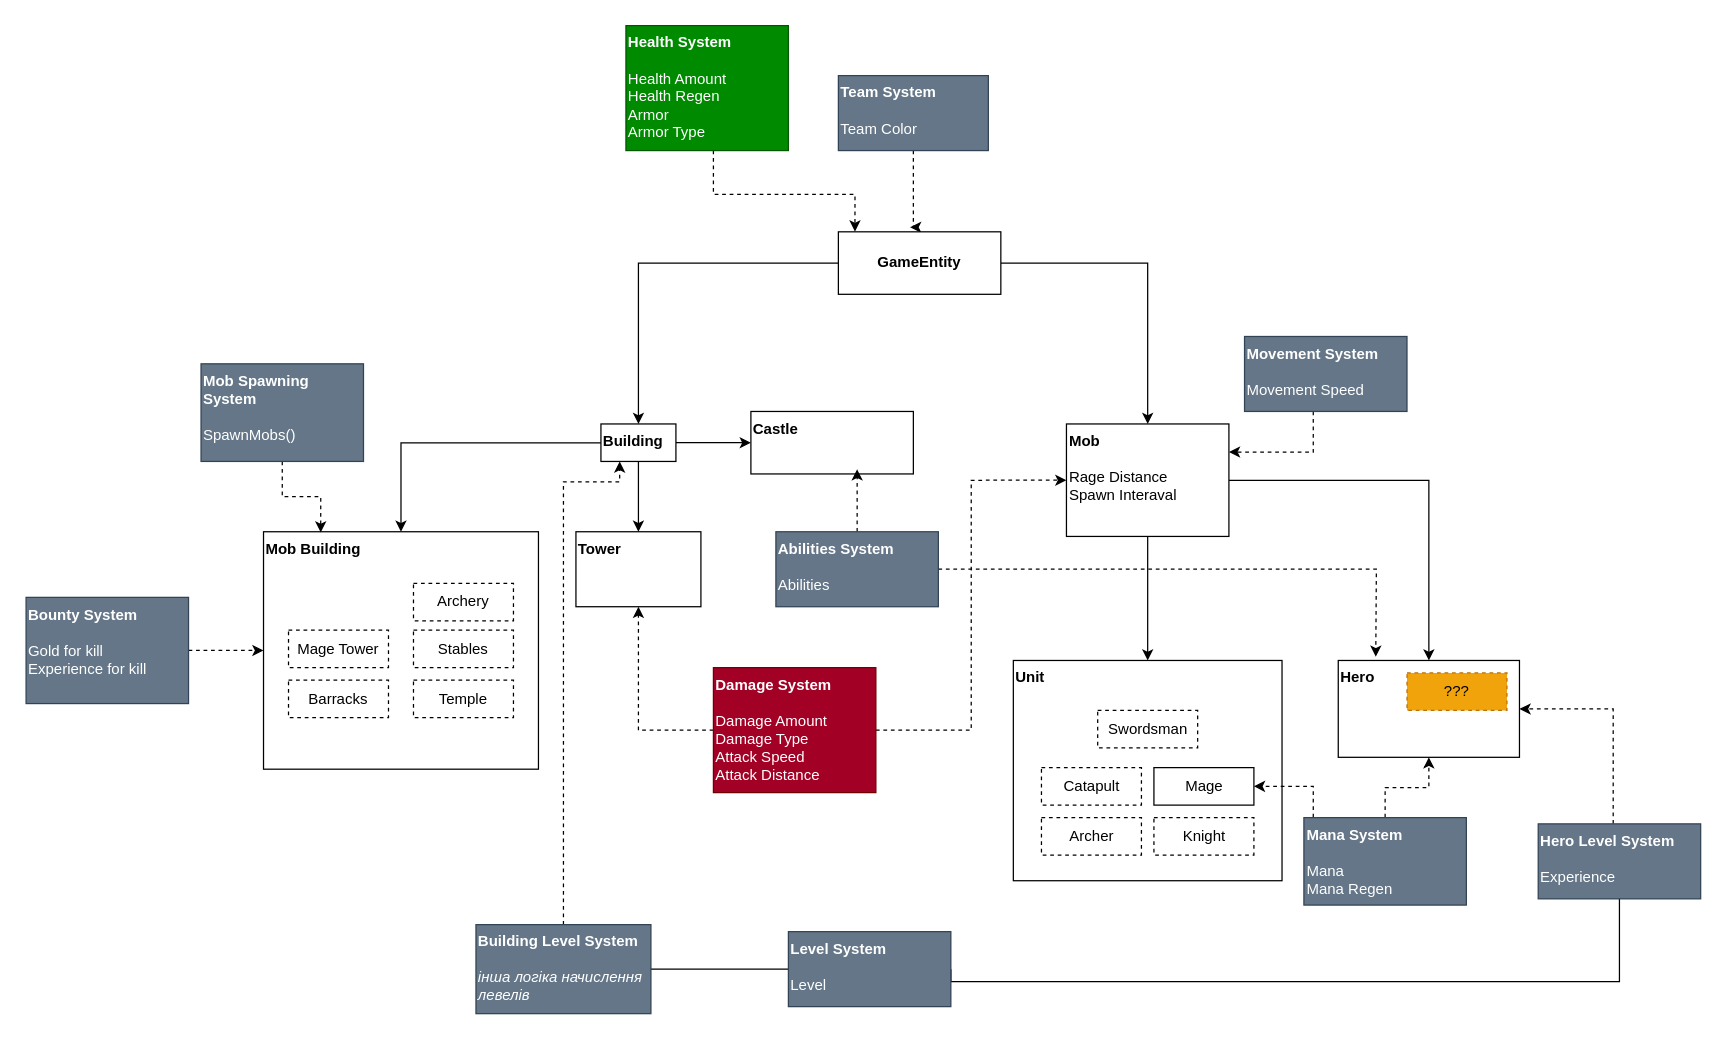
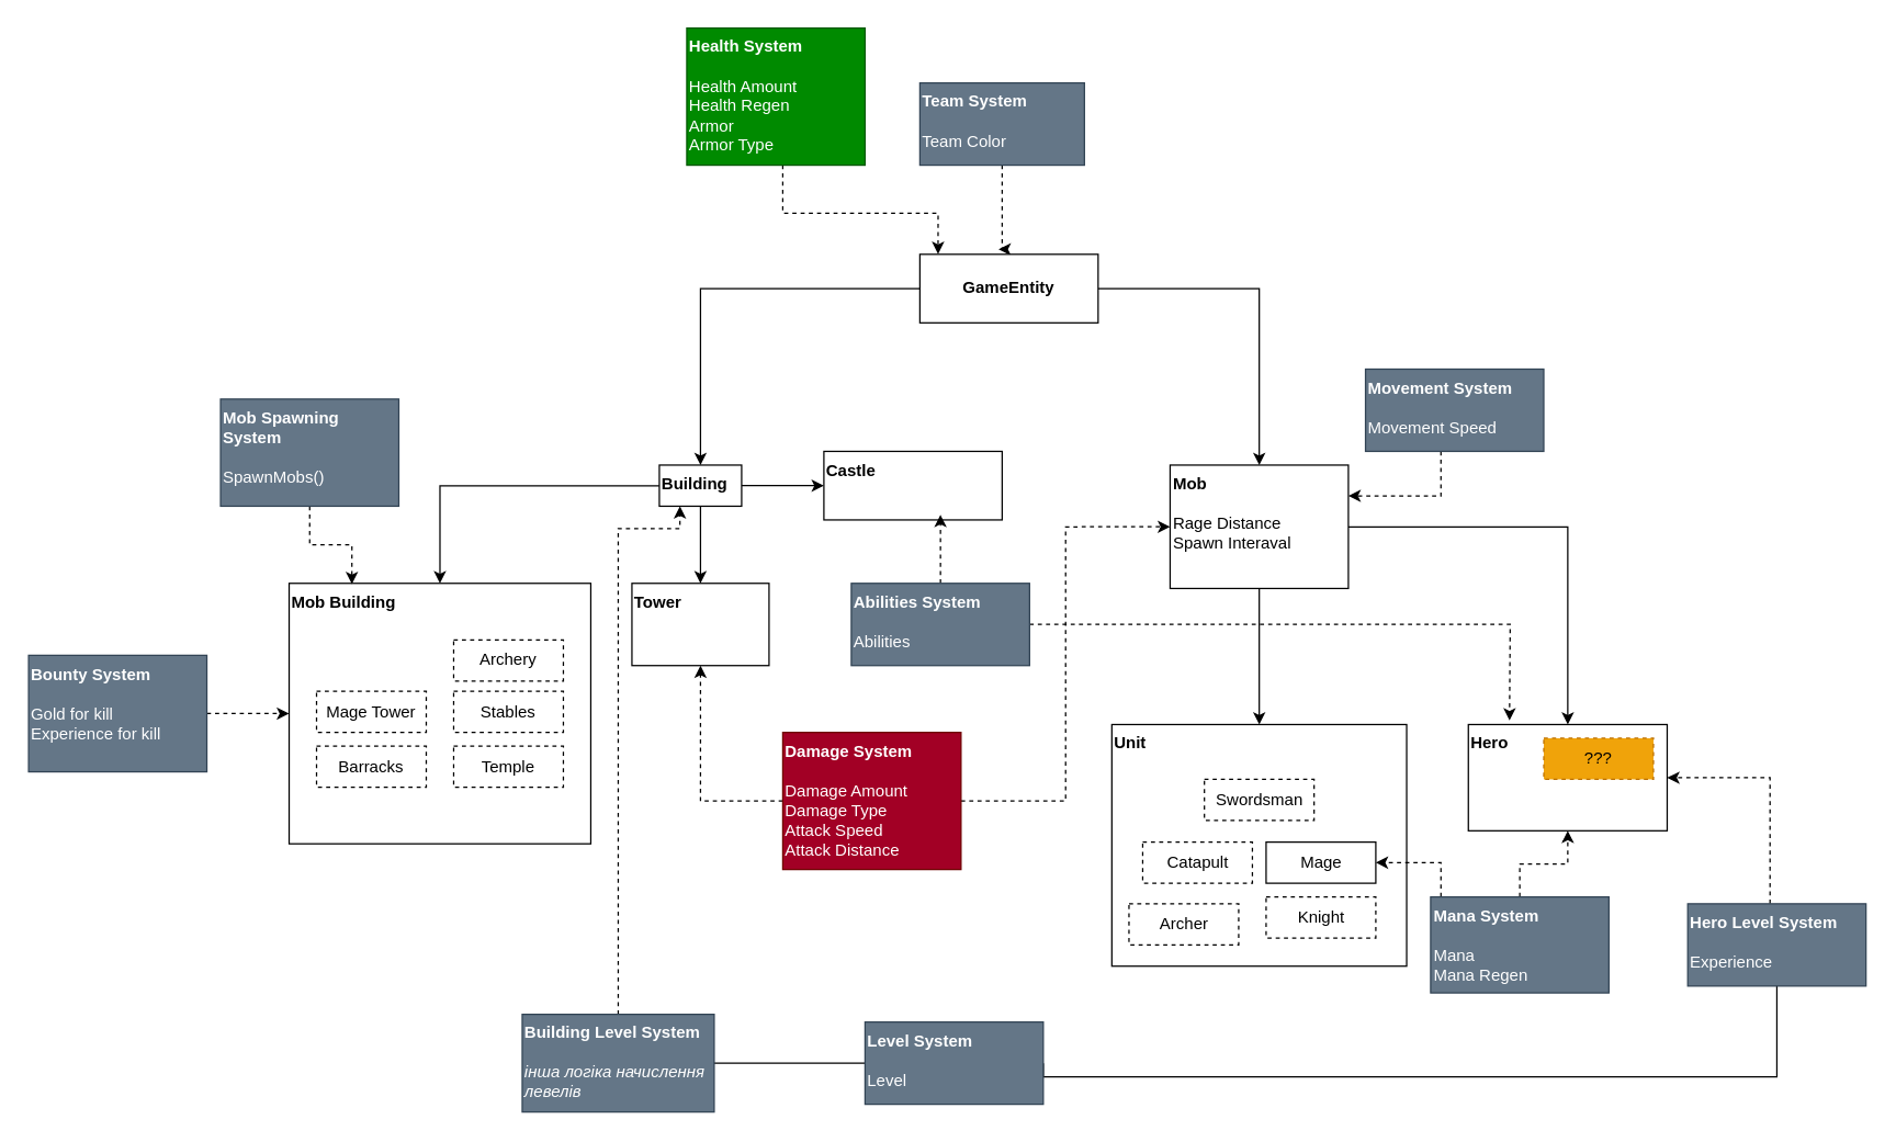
  <mxCell id="0" />
  <mxCell id="1" parent="0" />
  <mxCell id="2" style="edgeStyle=orthogonalEdgeStyle;rounded=0;orthogonalLoop=1;jettySize=auto;html=1;entryX=0;entryY=0.5;entryDx=0;entryDy=0;dashed=1;" edge="1" parent="1" source="4" target="15"><mxGeometry relative="1" as="geometry" /></mxCell>
  <mxCell id="3" style="edgeStyle=orthogonalEdgeStyle;rounded=0;orthogonalLoop=1;jettySize=auto;html=1;entryX=0.5;entryY=1;entryDx=0;entryDy=0;dashed=1;" edge="1" parent="1" source="4" target="8"><mxGeometry relative="1" as="geometry" /></mxCell>
  <mxCell id="4" value="&lt;b&gt;Damage System&lt;/b&gt;&lt;br&gt;&lt;br&gt;Damage Amount&lt;br&gt;Damage Type&lt;br&gt;Attack Speed&lt;br&gt;Attack Distance" style="rounded=0;whiteSpace=wrap;html=1;align=left;verticalAlign=top;fillColor=#a20025;strokeColor=#6F0000;fontColor=#ffffff;" parent="1" vertex="1"><mxGeometry x="570" y="533.75" width="130" height="100" as="geometry" /></mxCell>
  <mxCell id="5" style="edgeStyle=orthogonalEdgeStyle;rounded=0;orthogonalLoop=1;jettySize=auto;html=1;entryX=0.102;entryY=-0.003;entryDx=0;entryDy=0;entryPerimeter=0;dashed=1;" edge="1" parent="1" source="6" target="47"><mxGeometry relative="1" as="geometry"><Array as="points"><mxPoint x="570" y="155" /><mxPoint x="683" y="155" /></Array></mxGeometry></mxCell>
  <mxCell id="6" value="&lt;b&gt;Health System&lt;br&gt;&lt;/b&gt;&lt;br&gt;Health Amount&lt;br&gt;Health Regen&lt;br&gt;Armor&lt;br&gt;Armor Type" style="rounded=0;whiteSpace=wrap;html=1;align=left;verticalAlign=top;fillColor=#008a00;fontColor=#ffffff;strokeColor=#005700;" parent="1" vertex="1"><mxGeometry x="500" y="20" width="130" height="100" as="geometry" /></mxCell>
  <mxCell id="7" value="&lt;b&gt;Castle&lt;br&gt;&lt;/b&gt;" style="rounded=0;whiteSpace=wrap;html=1;align=left;verticalAlign=top;" parent="1" vertex="1"><mxGeometry x="600" y="328.75" width="130" height="50" as="geometry" /></mxCell>
  <mxCell id="8" value="&lt;b&gt;Tower&lt;br&gt;&lt;/b&gt;&lt;br&gt;" style="rounded=0;whiteSpace=wrap;html=1;align=left;verticalAlign=top;" parent="1" vertex="1"><mxGeometry x="460" y="425" width="100" height="60" as="geometry" /></mxCell>
  <mxCell id="9" style="edgeStyle=orthogonalEdgeStyle;rounded=0;orthogonalLoop=1;jettySize=auto;html=1;entryX=0.5;entryY=0;entryDx=0;entryDy=0;" parent="1" source="12" target="8" edge="1"><mxGeometry relative="1" as="geometry"><Array as="points"><mxPoint x="510" y="385" /><mxPoint x="510" y="385" /></Array></mxGeometry></mxCell>
  <mxCell id="10" style="edgeStyle=orthogonalEdgeStyle;rounded=0;orthogonalLoop=1;jettySize=auto;html=1;entryX=0.5;entryY=0;entryDx=0;entryDy=0;" parent="1" source="12" target="23" edge="1"><mxGeometry relative="1" as="geometry" /></mxCell>
  <mxCell id="11" style="edgeStyle=orthogonalEdgeStyle;rounded=0;orthogonalLoop=1;jettySize=auto;html=1;" parent="1" source="12" target="7" edge="1"><mxGeometry relative="1" as="geometry" /></mxCell>
  <mxCell id="12" value="&lt;b&gt;Building&lt;br&gt;&lt;/b&gt;&lt;br&gt;" style="rounded=0;whiteSpace=wrap;html=1;align=left;verticalAlign=top;" parent="1" vertex="1"><mxGeometry x="480" y="338.75" width="60" height="30" as="geometry" /></mxCell>
  <mxCell id="13" style="edgeStyle=orthogonalEdgeStyle;rounded=0;orthogonalLoop=1;jettySize=auto;html=1;entryX=0.5;entryY=0;entryDx=0;entryDy=0;" parent="1" source="15" target="17" edge="1"><mxGeometry relative="1" as="geometry" /></mxCell>
  <mxCell id="14" style="edgeStyle=orthogonalEdgeStyle;rounded=0;orthogonalLoop=1;jettySize=auto;html=1;entryX=0.5;entryY=0;entryDx=0;entryDy=0;" parent="1" source="15" target="16" edge="1"><mxGeometry relative="1" as="geometry" /></mxCell>
  <mxCell id="15" value="&lt;b&gt;Mob&lt;br&gt;&lt;/b&gt;&lt;br&gt;Rage Distance&lt;br&gt;Spawn Interaval&lt;br&gt;" style="rounded=0;whiteSpace=wrap;html=1;align=left;verticalAlign=top;" parent="1" vertex="1"><mxGeometry x="852.5" y="338.75" width="130" height="90" as="geometry" /></mxCell>
  <mxCell id="16" value="&lt;b&gt;Hero&lt;br&gt;&lt;/b&gt;&lt;br&gt;" style="rounded=0;whiteSpace=wrap;html=1;align=left;verticalAlign=top;" parent="1" vertex="1"><mxGeometry x="1070" y="528" width="145" height="77.5" as="geometry" /></mxCell>
  <mxCell id="17" value="&lt;b&gt;Unit&lt;/b&gt;&lt;br&gt;" style="rounded=0;whiteSpace=wrap;html=1;align=left;verticalAlign=top;" parent="1" vertex="1"><mxGeometry x="810" y="528" width="215" height="176.25" as="geometry" /></mxCell>
  <mxCell id="18" value="Catapult" style="rounded=0;whiteSpace=wrap;html=1;dashed=1;" parent="1" vertex="1"><mxGeometry x="832.5" y="613.75" width="80" height="30" as="geometry" /></mxCell>
  <mxCell id="19" value="Knight" style="rounded=0;whiteSpace=wrap;html=1;dashed=1;" parent="1" vertex="1"><mxGeometry x="922.5" y="653.75" width="80" height="30" as="geometry" /></mxCell>
- <mxCell id="20" value="Archer" style="rounded=0;whiteSpace=wrap;html=1;dashed=1;" parent="1" vertex="1"><mxGeometry x="832.5" y="653.75" width="80" height="30" as="geometry" /></mxCell>
+ <mxCell id="20" value="Archer" style="rounded=0;whiteSpace=wrap;html=1;dashed=1;" parent="1" vertex="1"><mxGeometry x="822.5" y="658.75" width="80" height="30" as="geometry" /></mxCell>
  <mxCell id="21" value="Swordsman" style="rounded=0;whiteSpace=wrap;html=1;dashed=1;" parent="1" vertex="1"><mxGeometry x="877.5" y="568" width="80" height="30" as="geometry" /></mxCell>
  <mxCell id="22" value="Mage" style="rounded=0;whiteSpace=wrap;html=1;dashed=0;" parent="1" vertex="1"><mxGeometry x="922.5" y="613.75" width="80" height="30" as="geometry" /></mxCell>
  <mxCell id="23" value="&lt;b&gt;Mob Building&lt;/b&gt;" style="rounded=0;whiteSpace=wrap;html=1;align=left;verticalAlign=top;" parent="1" vertex="1"><mxGeometry x="210" y="425" width="220" height="190" as="geometry" /></mxCell>
  <mxCell id="24" style="edgeStyle=orthogonalEdgeStyle;rounded=0;orthogonalLoop=1;jettySize=auto;html=1;entryX=1;entryY=0.5;entryDx=0;entryDy=0;dashed=1;" edge="1" parent="1" source="26" target="22"><mxGeometry relative="1" as="geometry"><mxPoint x="1040" y="645" as="targetPoint" /><Array as="points"><mxPoint x="1050" y="689" /><mxPoint x="1050" y="629" /></Array></mxGeometry></mxCell>
  <mxCell id="25" style="edgeStyle=orthogonalEdgeStyle;rounded=0;orthogonalLoop=1;jettySize=auto;html=1;entryX=0.5;entryY=1;entryDx=0;entryDy=0;dashed=1;" edge="1" parent="1" source="26" target="16"><mxGeometry relative="1" as="geometry" /></mxCell>
  <mxCell id="26" value="&lt;b&gt;Mana System&lt;br&gt;&lt;/b&gt;&lt;br&gt;Mana&lt;br&gt;Mana Regen" style="rounded=0;whiteSpace=wrap;html=1;align=left;verticalAlign=top;fillColor=#647687;fontColor=#ffffff;strokeColor=#314354;" parent="1" vertex="1"><mxGeometry x="1042.5" y="653.75" width="130" height="70" as="geometry" /></mxCell>
  <mxCell id="27" style="edgeStyle=orthogonalEdgeStyle;rounded=0;orthogonalLoop=1;jettySize=auto;html=1;entryX=0.654;entryY=0.925;entryDx=0;entryDy=0;entryPerimeter=0;dashed=1;" edge="1" parent="1" source="29" target="7"><mxGeometry relative="1" as="geometry" /></mxCell>
  <mxCell id="28" style="edgeStyle=orthogonalEdgeStyle;rounded=0;orthogonalLoop=1;jettySize=auto;html=1;dashed=1;" edge="1" parent="1" source="29"><mxGeometry relative="1" as="geometry"><mxPoint x="1100" y="525" as="targetPoint" /></mxGeometry></mxCell>
  <mxCell id="29" value="&lt;b&gt;Abilities System&lt;br&gt;&lt;/b&gt;&lt;br&gt;Abilities" style="rounded=0;whiteSpace=wrap;html=1;align=left;verticalAlign=top;fillColor=#647687;fontColor=#ffffff;strokeColor=#314354;" parent="1" vertex="1"><mxGeometry x="620" y="425" width="130" height="60" as="geometry" /></mxCell>
  <mxCell id="30" value="Archery" style="rounded=0;whiteSpace=wrap;html=1;dashed=1;" parent="1" vertex="1"><mxGeometry x="330" y="466.25" width="80" height="30" as="geometry" /></mxCell>
  <mxCell id="31" value="Mage Tower" style="rounded=0;whiteSpace=wrap;html=1;dashed=1;" parent="1" vertex="1"><mxGeometry x="230" y="503.75" width="80" height="30" as="geometry" /></mxCell>
  <mxCell id="32" value="Barracks" style="rounded=0;whiteSpace=wrap;html=1;dashed=1;" parent="1" vertex="1"><mxGeometry x="230" y="543.75" width="80" height="30" as="geometry" /></mxCell>
  <mxCell id="33" value="Stables" style="rounded=0;whiteSpace=wrap;html=1;dashed=1;" parent="1" vertex="1"><mxGeometry x="330" y="503.75" width="80" height="30" as="geometry" /></mxCell>
  <mxCell id="34" value="Temple" style="rounded=0;whiteSpace=wrap;html=1;dashed=1;" parent="1" vertex="1"><mxGeometry x="330" y="543.75" width="80" height="30" as="geometry" /></mxCell>
  <mxCell id="35" style="edgeStyle=orthogonalEdgeStyle;rounded=0;orthogonalLoop=1;jettySize=auto;html=1;entryX=0.208;entryY=0.003;entryDx=0;entryDy=0;entryPerimeter=0;dashed=1;" edge="1" parent="1" source="36" target="23"><mxGeometry relative="1" as="geometry" /></mxCell>
  <mxCell id="36" value="&lt;b&gt;Mob Spawning System&lt;br&gt;&lt;/b&gt;&lt;br&gt;SpawnMobs()" style="rounded=0;whiteSpace=wrap;html=1;align=left;verticalAlign=top;fillColor=#647687;fontColor=#ffffff;strokeColor=#314354;" parent="1" vertex="1"><mxGeometry x="160" y="290.62" width="130" height="78.13" as="geometry" /></mxCell>
  <mxCell id="37" value="???" style="rounded=0;whiteSpace=wrap;html=1;dashed=1;fillColor=#f0a30a;strokeColor=#BD7000;fontColor=#000000;" parent="1" vertex="1"><mxGeometry x="1125" y="538" width="80" height="30" as="geometry" /></mxCell>
  <mxCell id="38" style="edgeStyle=orthogonalEdgeStyle;rounded=0;orthogonalLoop=1;jettySize=auto;html=1;dashed=1;" edge="1" parent="1" source="39" target="23"><mxGeometry relative="1" as="geometry" /></mxCell>
  <mxCell id="39" value="&lt;b&gt;Bounty System&lt;br&gt;&lt;/b&gt;&lt;br&gt;Gold for kill&lt;br&gt;Experience for kill" style="rounded=0;whiteSpace=wrap;html=1;align=left;verticalAlign=top;fillColor=#647687;fontColor=#ffffff;strokeColor=#314354;" parent="1" vertex="1"><mxGeometry x="20" y="477.5" width="130" height="85" as="geometry" /></mxCell>
  <mxCell id="40" style="edgeStyle=orthogonalEdgeStyle;rounded=0;orthogonalLoop=1;jettySize=auto;html=1;entryX=0.5;entryY=0;entryDx=0;entryDy=0;exitX=1;exitY=0.5;exitDx=0;exitDy=0;" edge="1" parent="1" source="42" target="51"><mxGeometry relative="1" as="geometry"><Array as="points"><mxPoint x="760" y="785" /><mxPoint x="1295" y="785" /></Array></mxGeometry></mxCell>
  <mxCell id="41" style="edgeStyle=orthogonalEdgeStyle;rounded=0;orthogonalLoop=1;jettySize=auto;html=1;entryX=0.5;entryY=0;entryDx=0;entryDy=0;exitX=0;exitY=0.5;exitDx=0;exitDy=0;" edge="1" parent="1" source="42" target="53"><mxGeometry relative="1" as="geometry"><Array as="points"><mxPoint x="450" y="775" /></Array></mxGeometry></mxCell>
  <mxCell id="42" value="&lt;b&gt;Level System&lt;br&gt;&lt;/b&gt;&lt;br&gt;Level" style="rounded=0;whiteSpace=wrap;html=1;align=left;verticalAlign=top;fillColor=#647687;fontColor=#ffffff;strokeColor=#314354;" parent="1" vertex="1"><mxGeometry x="630" y="745" width="130" height="60" as="geometry" /></mxCell>
  <mxCell id="43" style="edgeStyle=orthogonalEdgeStyle;rounded=0;orthogonalLoop=1;jettySize=auto;html=1;entryX=0.441;entryY=-0.072;entryDx=0;entryDy=0;entryPerimeter=0;dashed=1;" edge="1" parent="1" source="44" target="47"><mxGeometry relative="1" as="geometry"><Array as="points"><mxPoint x="730" y="181" /></Array></mxGeometry></mxCell>
  <mxCell id="44" value="&lt;b&gt;Team System&lt;/b&gt;&lt;br&gt;&lt;br&gt;Team Color" style="whiteSpace=wrap;html=1;align=left;verticalAlign=top;fillColor=#647687;fontColor=#ffffff;strokeColor=#314354;" parent="1" vertex="1"><mxGeometry x="670" y="60" width="120" height="60" as="geometry" /></mxCell>
  <mxCell id="45" style="edgeStyle=orthogonalEdgeStyle;rounded=0;orthogonalLoop=1;jettySize=auto;html=1;" edge="1" parent="1" source="47" target="12"><mxGeometry relative="1" as="geometry" /></mxCell>
  <mxCell id="46" style="edgeStyle=orthogonalEdgeStyle;rounded=0;orthogonalLoop=1;jettySize=auto;html=1;entryX=0.5;entryY=0;entryDx=0;entryDy=0;" edge="1" parent="1" source="47" target="15"><mxGeometry relative="1" as="geometry" /></mxCell>
  <mxCell id="47" value="&lt;b&gt;GameEntity&lt;/b&gt;" style="rounded=0;whiteSpace=wrap;html=1;align=center;verticalAlign=middle;" parent="1" vertex="1"><mxGeometry x="670" y="185" width="130" height="50" as="geometry" /></mxCell>
  <mxCell id="48" style="edgeStyle=orthogonalEdgeStyle;rounded=0;orthogonalLoop=1;jettySize=auto;html=1;entryX=1;entryY=0.25;entryDx=0;entryDy=0;dashed=1;" edge="1" parent="1" source="49" target="15"><mxGeometry relative="1" as="geometry"><Array as="points"><mxPoint x="1050" y="361" /></Array></mxGeometry></mxCell>
  <mxCell id="49" value="&lt;b&gt;Movement&amp;nbsp;System&lt;br&gt;&lt;/b&gt;&lt;br&gt;Movement Speed" style="rounded=0;whiteSpace=wrap;html=1;align=left;verticalAlign=top;fillColor=#647687;fontColor=#ffffff;strokeColor=#314354;" vertex="1" parent="1"><mxGeometry x="995" y="268.75" width="130" height="60" as="geometry" /></mxCell>
  <mxCell id="50" style="edgeStyle=orthogonalEdgeStyle;rounded=0;orthogonalLoop=1;jettySize=auto;html=1;entryX=1;entryY=0.5;entryDx=0;entryDy=0;dashed=1;" edge="1" parent="1" source="51" target="16"><mxGeometry relative="1" as="geometry"><Array as="points"><mxPoint x="1290" y="567" /></Array></mxGeometry></mxCell>
  <mxCell id="51" value="&lt;b&gt;Hero Level System&lt;br&gt;&lt;/b&gt;&lt;br&gt;Experience" style="rounded=0;whiteSpace=wrap;html=1;align=left;verticalAlign=top;fillColor=#647687;fontColor=#ffffff;strokeColor=#314354;" vertex="1" parent="1"><mxGeometry x="1230" y="658.75" width="130" height="60" as="geometry" /></mxCell>
  <mxCell id="52" style="edgeStyle=orthogonalEdgeStyle;rounded=0;orthogonalLoop=1;jettySize=auto;html=1;entryX=0.25;entryY=1;entryDx=0;entryDy=0;dashed=1;" edge="1" parent="1" source="53" target="12"><mxGeometry relative="1" as="geometry"><mxPoint x="450" y="315" as="targetPoint" /><Array as="points"><mxPoint x="450" y="385" /><mxPoint x="495" y="385" /></Array></mxGeometry></mxCell>
  <mxCell id="53" value="&lt;b&gt;Building Level System&lt;br&gt;&lt;/b&gt;&lt;br&gt;&lt;i&gt;інша логіка начислення левелів&lt;/i&gt;" style="rounded=0;whiteSpace=wrap;html=1;align=left;verticalAlign=top;fillColor=#647687;fontColor=#ffffff;strokeColor=#314354;" vertex="1" parent="1"><mxGeometry x="380" y="739.38" width="140" height="71.25" as="geometry" /></mxCell>
